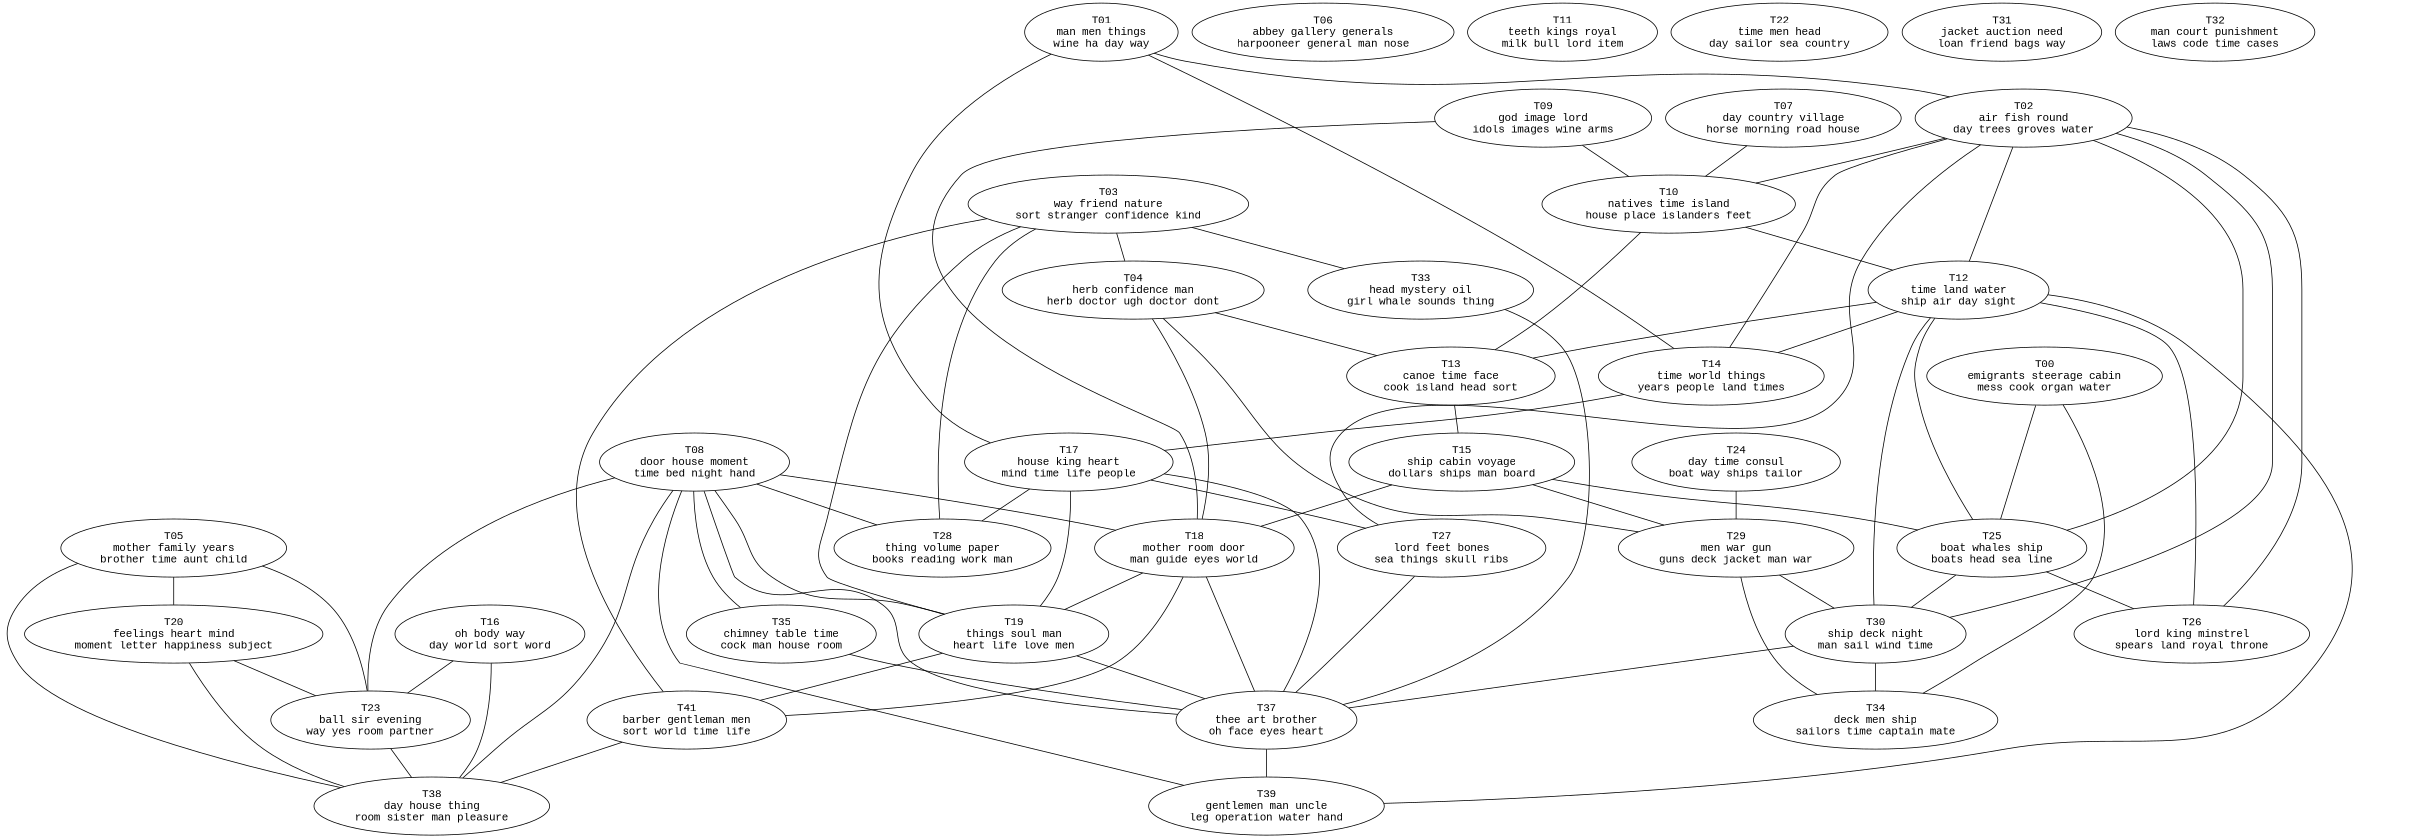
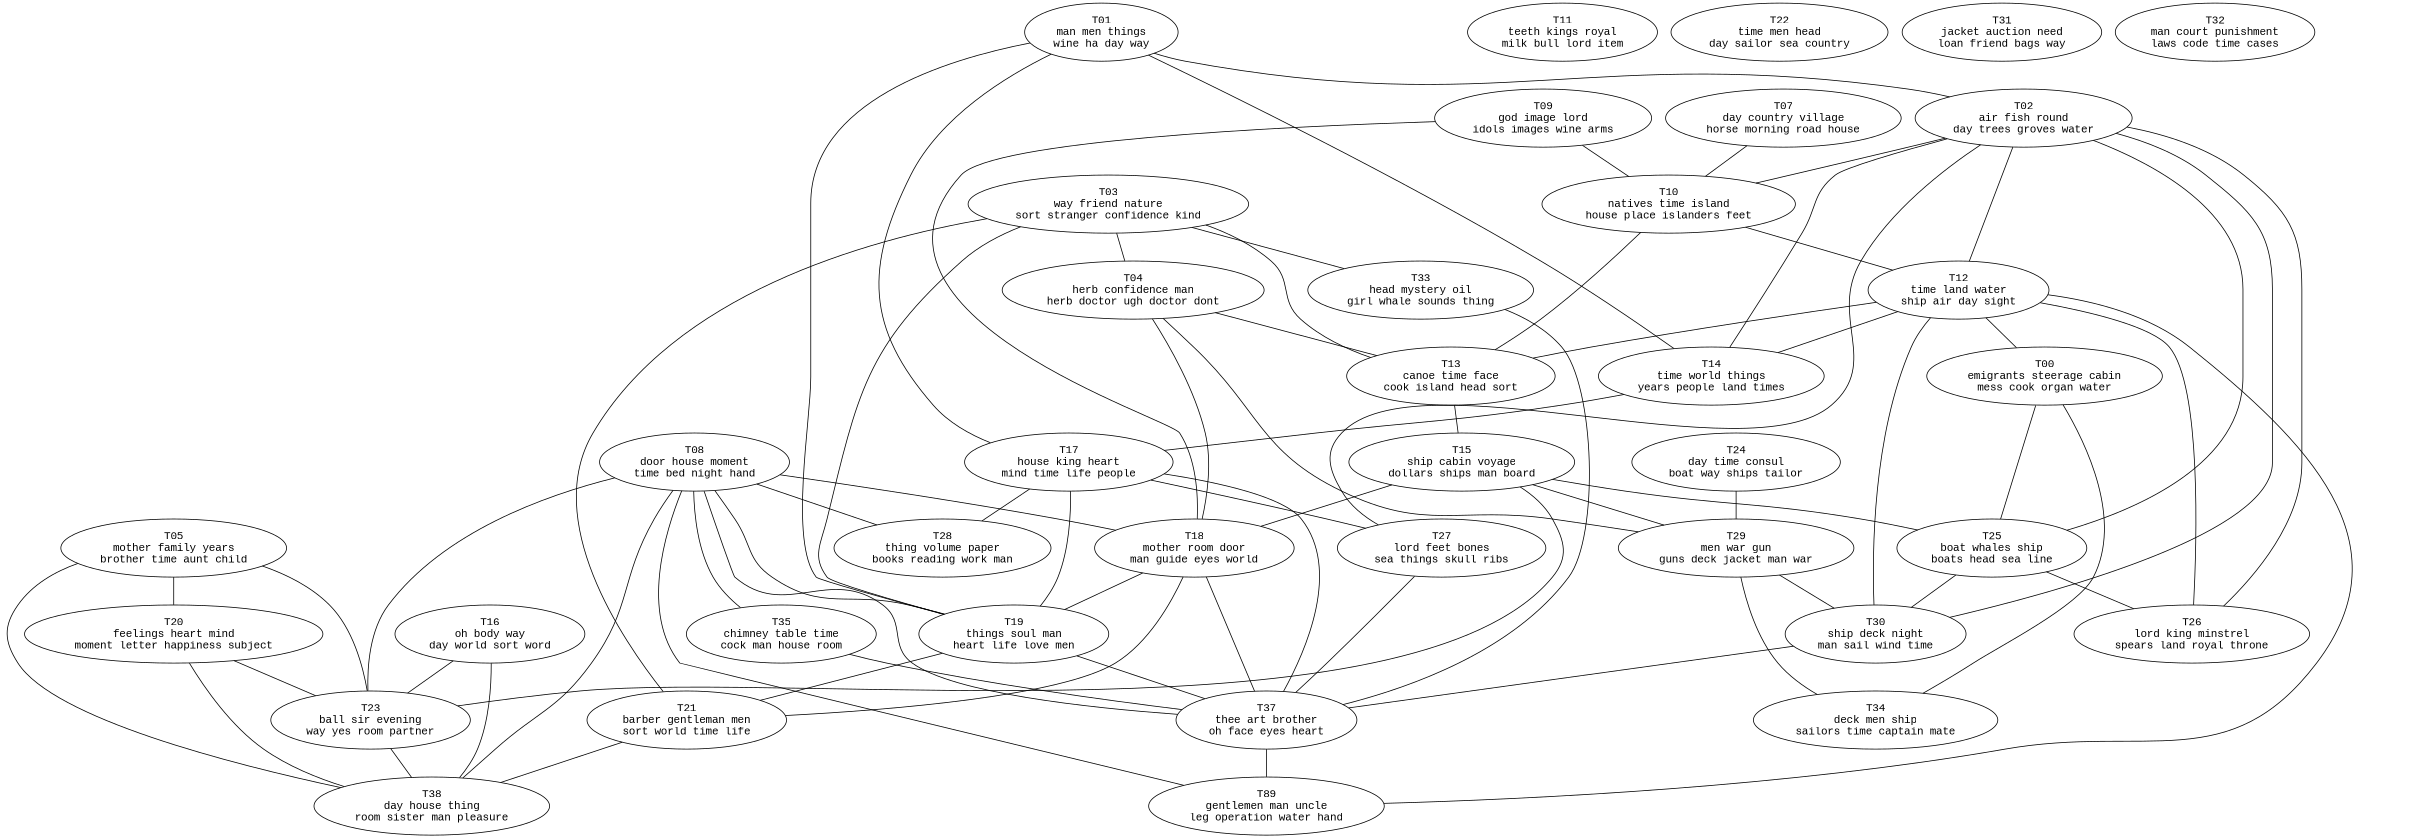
  graph {
    fontname="Liberation Mono"
    node [fontname="Liberation Mono"]
    edge [fontname="Liberation Mono"]
    n1 [label="T00\nemigrants steerage cabin\nmess cook organ water"]
    n2 [label="T25\nboat whales ship\nboats head sea line"]
    n3 [label="T34\ndeck men ship\nsailors time captain mate"]
    n4 [label="T26\nlord king minstrel\nspears land royal throne"]
    n5 [label="T30\nship deck night\nman sail wind time"]
    n6 [label="T01\nman men things\nwine ha day way"]
    n7 [label="T02\nair fish round\nday trees groves water"]
    n8 [label="T14\ntime world things\nyears people land times"]
    n9 [label="T17\nhouse king heart\nmind time life people"]
    n10 [label="T19\nthings soul man\nheart life love men"]
    n11 [label="T10\nnatives time island\nhouse place islanders feet"]
    n12 [label="T12\ntime land water\nship air day sight"]
    n13 [label="T27\nlord feet bones\nsea things skull ribs"]
    n14 [label="T28\nthing volume paper\nbooks reading work man"]
    n15 [label="T37\nthee art brother\noh face eyes heart"]
-   n16 [label="T41\nbarber gentleman men\nsort world time life"]
+   n16 [label="T21\nbarber gentleman men\nsort world time life"]
    n17 [label="T13\ncanoe time face\ncook island head sort"]
-   n18 [label="T39\ngentlemen man uncle\nleg operation water hand"]
+   n18 [label="T89\ngentlemen man uncle\nleg operation water hand"]
    n19 [label="T03\nway friend nature\nsort stranger confidence kind"]
    n20 [label="T04\nherb confidence man\nherb doctor ugh doctor dont"]
    n21 [label="T33\nhead mystery oil\ngirl whale sounds thing"]
    n22 [label="T18\nmother room door\nman guide eyes world"]
    n23 [label="T29\nmen war gun\nguns deck jacket man war"]
    n24 [label="T15\nship cabin voyage\ndollars ships man board"]
    n25 [label="T38\nday house thing\nroom sister man pleasure"]
    n26 [label="T05\nmother family years\nbrother time aunt child"]
    n27 [label="T20\nfeelings heart mind\nmoment letter happiness subject"]
    n28 [label="T23\nball sir evening\nway yes room partner"]
    n29 [label="T08\ndoor house moment\ntime bed night hand"]
    n30 [label="T35\nchimney table time\ncock man house room"]
-   n31 [label="T06\nabbey gallery generals\nharpooneer general man nose"]
    n32 [label="T07\nday country village\nhorse morning road house"]
    n33 [label="T09\ngod image lord\nidols images wine arms"]
    n34 [label="T11\nteeth kings royal\nmilk bull lord item"]
    n35 [label="T16\noh body way\nday world sort word"]
    n36 [label="T22\ntime men head\nday sailor sea country"]
    n37 [label="T24\nday time consul\nboat way ships tailor"]
    n38 [label="T31\njacket auction need\nloan friend bags way"]
    n39 [label="T32\nman court punishment\nlaws code time cases"]
    n1 -- n2
    n1 -- n3
    n2 -- n4
    n2 -- n5
-   n5 -- n3
    n5 -- n15
    n6 -- n7
    n6 -- n8
    n6 -- n9
+   n6 -- n10
    n7 -- n2
    n7 -- n4
    n7 -- n5
    n7 -- n8
    n7 -- n11
    n7 -- n12
    n7 -- n13
    n8 -- n9
    n9 -- n10
    n9 -- n13
    n9 -- n14
    n9 -- n15
    n10 -- n15
    n10 -- n16
    n11 -- n12
    n11 -- n17
-   n12 -- n2
+   n12 -- n1
    n12 -- n4
    n12 -- n5
    n12 -- n8
    n12 -- n17
    n12 -- n18
    n13 -- n15
    n15 -- n18
    n16 -- n25
    n17 -- n24
    n19 -- n10
    n19 -- n16
-   n19 -- n14
+   n19 -- n17
    n19 -- n20
    n19 -- n21
    n20 -- n17
    n20 -- n22
    n20 -- n23
    n21 -- n15
    n22 -- n10
    n22 -- n15
    n22 -- n16
    n23 -- n3
    n23 -- n5
    n24 -- n2
    n24 -- n22
    n24 -- n23
+   n24 -- n28
    n26 -- n25
    n26 -- n27
    n26 -- n28
    n27 -- n25
    n27 -- n28
    n28 -- n25
    n29 -- n10
    n29 -- n14
    n29 -- n15
    n29 -- n18
    n29 -- n22
    n29 -- n25
    n29 -- n28
    n29 -- n30
    n30 -- n15
    n32 -- n11
    n33 -- n11
    n33 -- n22
    n35 -- n25
    n35 -- n28
    n37 -- n23
  }
